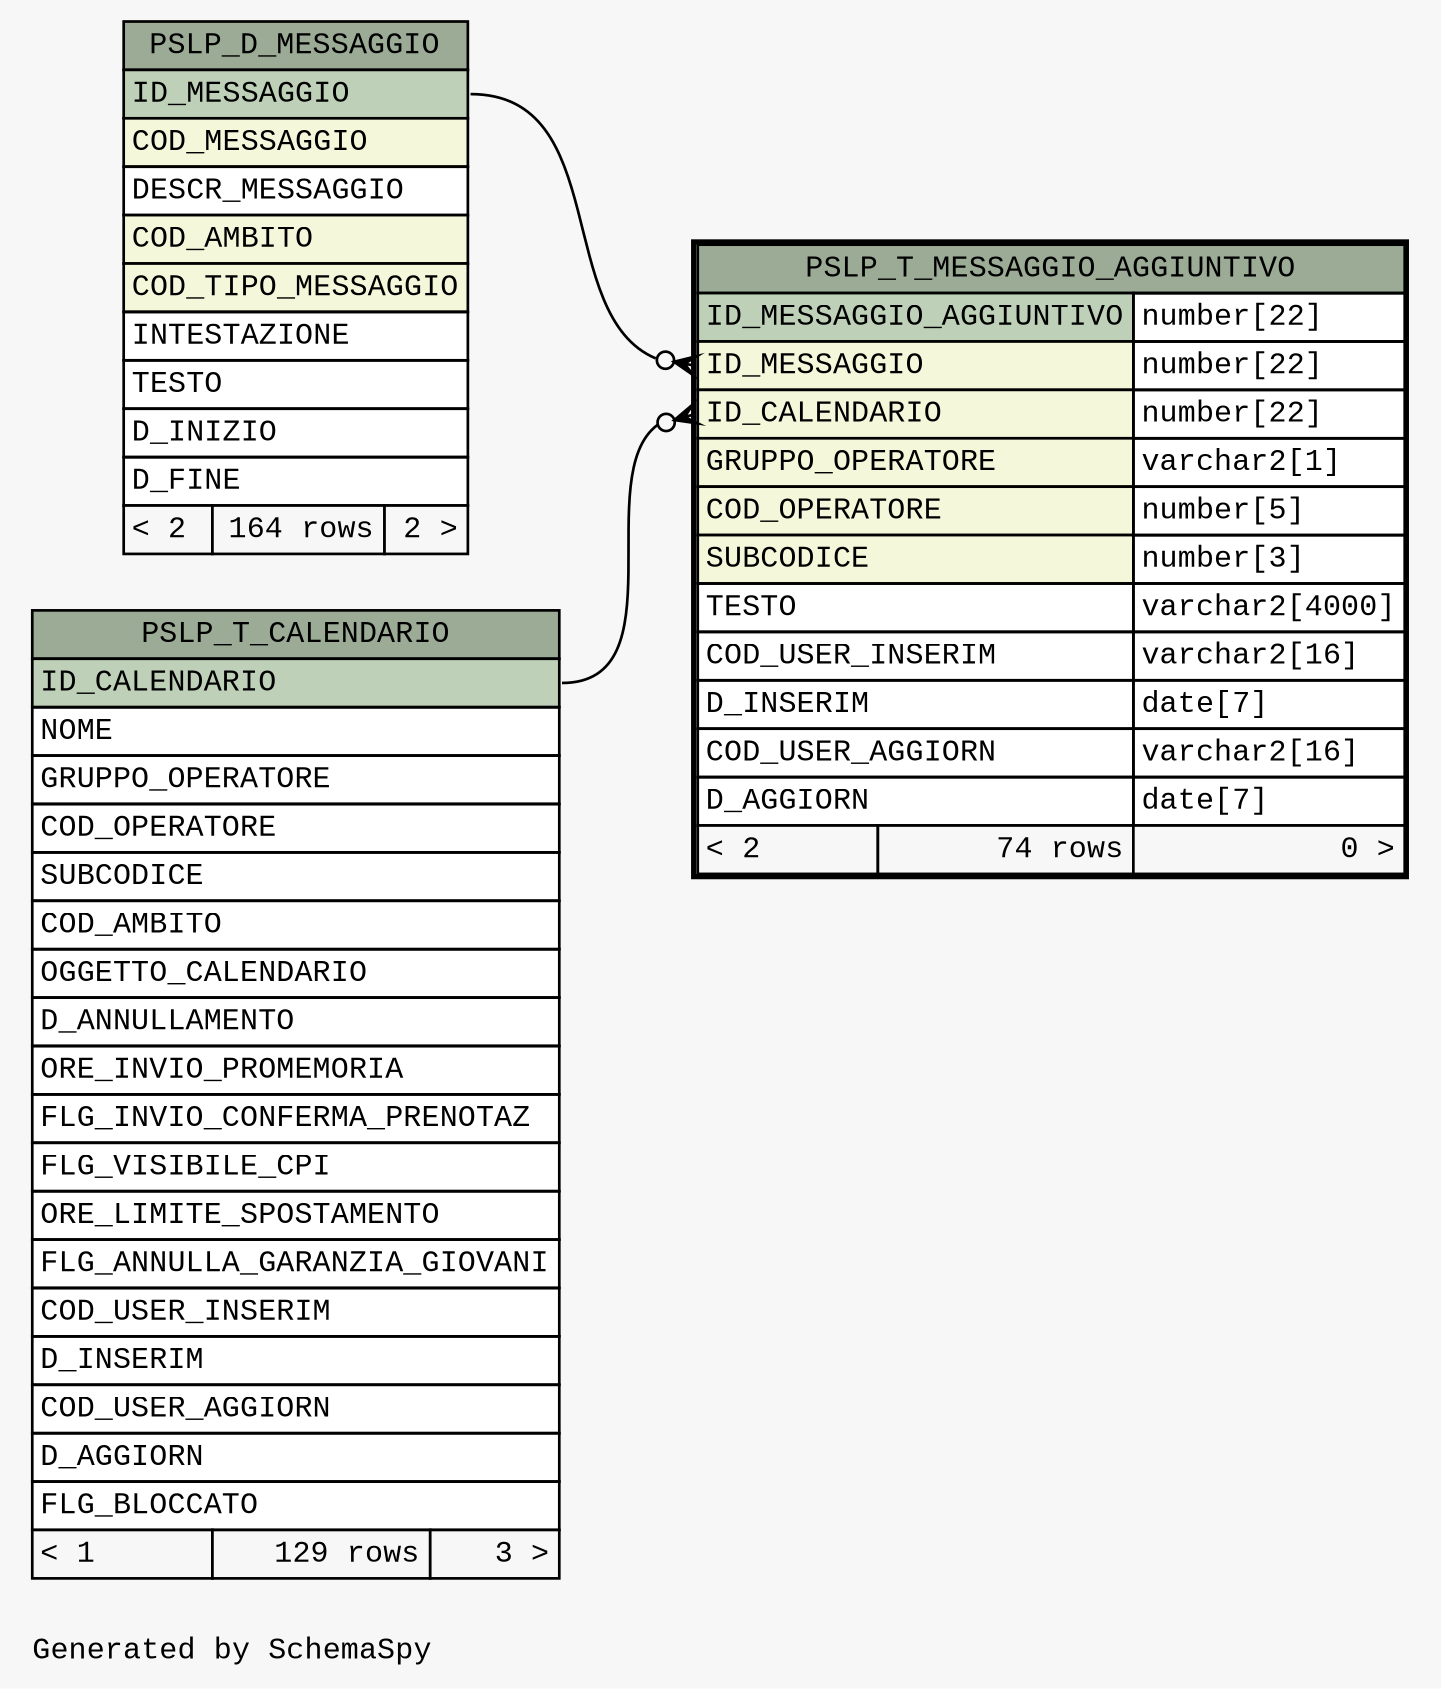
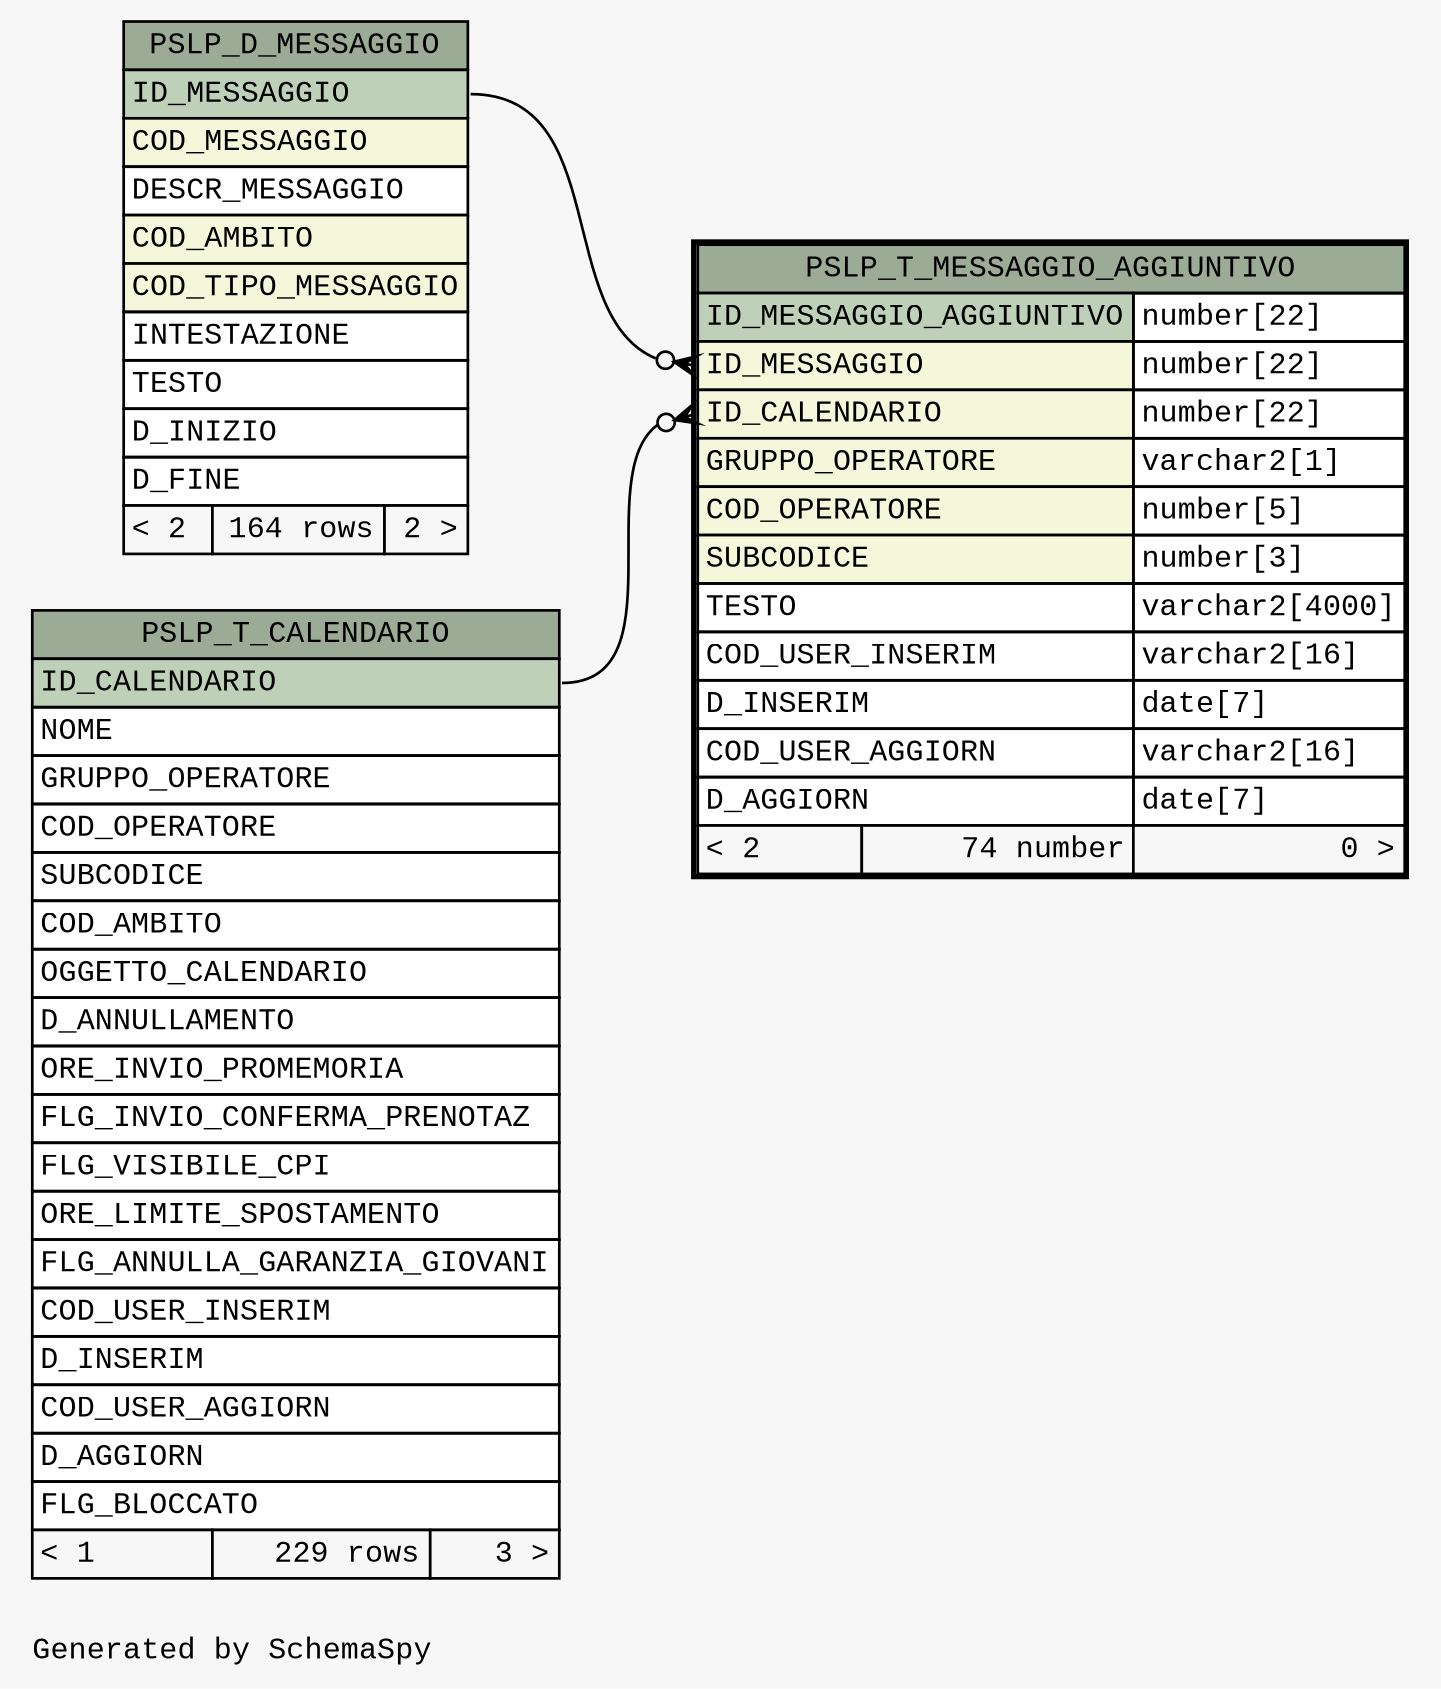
  digraph {
    bgcolor="#f7f7f7"
    fontname="Liberation Mono"
    fontsize=11
    label="\nGenerated by SchemaSpy"
    labeljust=l
    nodesep=0.18
    rankdir=RL
    ranksep=0.46
    node [fontname="Liberation Mono" fontsize=11 shape=plaintext]
    edge [arrowhead=none arrowsize=0.8 arrowtail=crowodot dir=back fontname="Liberation Mono"]
-   n1 [label=<     <TABLE BORDER="2" CELLBORDER="1" CELLSPACING="0" BGCOLOR="#ffffff">       <TR><TD COLSPAN="3" BGCOLOR="#9bab96" ALIGN="CENTER">PSLP_T_MESSAGGIO_AGGIUNTIVO</TD></TR>       <TR><TD PORT="ID_MESSAGGIO_AGGIUNTIVO" COLSPAN="2" BGCOLOR="#bed1b8" ALIGN="LEFT">ID_MESSAGGIO_AGGIUNTIVO</TD><TD PORT="ID_MESSAGGIO_AGGIUNTIVO.type" ALIGN="LEFT">number[22]</TD></TR>       <TR><TD PORT="ID_MESSAGGIO" COLSPAN="2" BGCOLOR="#f4f7da" ALIGN="LEFT">ID_MESSAGGIO</TD><TD PORT="ID_MESSAGGIO.type" ALIGN="LEFT">number[22]</TD></TR>       <TR><TD PORT="ID_CALENDARIO" COLSPAN="2" BGCOLOR="#f4f7da" ALIGN="LEFT">ID_CALENDARIO</TD><TD PORT="ID_CALENDARIO.type" ALIGN="LEFT">number[22]</TD></TR>       <TR><TD PORT="GRUPPO_OPERATORE" COLSPAN="2" BGCOLOR="#f4f7da" ALIGN="LEFT">GRUPPO_OPERATORE</TD><TD PORT="GRUPPO_OPERATORE.type" ALIGN="LEFT">varchar2[1]</TD></TR>       <TR><TD PORT="COD_OPERATORE" COLSPAN="2" BGCOLOR="#f4f7da" ALIGN="LEFT">COD_OPERATORE</TD><TD PORT="COD_OPERATORE.type" ALIGN="LEFT">number[5]</TD></TR>       <TR><TD PORT="SUBCODICE" COLSPAN="2" BGCOLOR="#f4f7da" ALIGN="LEFT">SUBCODICE</TD><TD PORT="SUBCODICE.type" ALIGN="LEFT">number[3]</TD></TR>       <TR><TD PORT="TESTO" COLSPAN="2" ALIGN="LEFT">TESTO</TD><TD PORT="TESTO.type" ALIGN="LEFT">varchar2[4000]</TD></TR>       <TR><TD PORT="COD_USER_INSERIM" COLSPAN="2" ALIGN="LEFT">COD_USER_INSERIM</TD><TD PORT="COD_USER_INSERIM.type" ALIGN="LEFT">varchar2[16]</TD></TR>       <TR><TD PORT="D_INSERIM" COLSPAN="2" ALIGN="LEFT">D_INSERIM</TD><TD PORT="D_INSERIM.type" ALIGN="LEFT">date[7]</TD></TR>       <TR><TD PORT="COD_USER_AGGIORN" COLSPAN="2" ALIGN="LEFT">COD_USER_AGGIORN</TD><TD PORT="COD_USER_AGGIORN.type" ALIGN="LEFT">varchar2[16]</TD></TR>       <TR><TD PORT="D_AGGIORN" COLSPAN="2" ALIGN="LEFT">D_AGGIORN</TD><TD PORT="D_AGGIORN.type" ALIGN="LEFT">date[7]</TD></TR>       <TR><TD ALIGN="LEFT" BGCOLOR="#f7f7f7">&lt; 2</TD><TD ALIGN="RIGHT" BGCOLOR="#f7f7f7">74 rows</TD><TD ALIGN="RIGHT" BGCOLOR="#f7f7f7">0 &gt;</TD></TR>     </TABLE>>]
-   n2 [label=<     <TABLE BORDER="0" CELLBORDER="1" CELLSPACING="0" BGCOLOR="#ffffff">       <TR><TD COLSPAN="3" BGCOLOR="#9bab96" ALIGN="CENTER">PSLP_T_CALENDARIO</TD></TR>       <TR><TD PORT="ID_CALENDARIO" COLSPAN="3" BGCOLOR="#bed1b8" ALIGN="LEFT">ID_CALENDARIO</TD></TR>       <TR><TD PORT="NOME" COLSPAN="3" ALIGN="LEFT">NOME</TD></TR>       <TR><TD PORT="GRUPPO_OPERATORE" COLSPAN="3" ALIGN="LEFT">GRUPPO_OPERATORE</TD></TR>       <TR><TD PORT="COD_OPERATORE" COLSPAN="3" ALIGN="LEFT">COD_OPERATORE</TD></TR>       <TR><TD PORT="SUBCODICE" COLSPAN="3" ALIGN="LEFT">SUBCODICE</TD></TR>       <TR><TD PORT="COD_AMBITO" COLSPAN="3" ALIGN="LEFT">COD_AMBITO</TD></TR>       <TR><TD PORT="OGGETTO_CALENDARIO" COLSPAN="3" ALIGN="LEFT">OGGETTO_CALENDARIO</TD></TR>       <TR><TD PORT="D_ANNULLAMENTO" COLSPAN="3" ALIGN="LEFT">D_ANNULLAMENTO</TD></TR>       <TR><TD PORT="ORE_INVIO_PROMEMORIA" COLSPAN="3" ALIGN="LEFT">ORE_INVIO_PROMEMORIA</TD></TR>       <TR><TD PORT="FLG_INVIO_CONFERMA_PRENOTAZ" COLSPAN="3" ALIGN="LEFT">FLG_INVIO_CONFERMA_PRENOTAZ</TD></TR>       <TR><TD PORT="FLG_VISIBILE_CPI" COLSPAN="3" ALIGN="LEFT">FLG_VISIBILE_CPI</TD></TR>       <TR><TD PORT="ORE_LIMITE_SPOSTAMENTO" COLSPAN="3" ALIGN="LEFT">ORE_LIMITE_SPOSTAMENTO</TD></TR>       <TR><TD PORT="FLG_ANNULLA_GARANZIA_GIOVANI" COLSPAN="3" ALIGN="LEFT">FLG_ANNULLA_GARANZIA_GIOVANI</TD></TR>       <TR><TD PORT="COD_USER_INSERIM" COLSPAN="3" ALIGN="LEFT">COD_USER_INSERIM</TD></TR>       <TR><TD PORT="D_INSERIM" COLSPAN="3" ALIGN="LEFT">D_INSERIM</TD></TR>       <TR><TD PORT="COD_USER_AGGIORN" COLSPAN="3" ALIGN="LEFT">COD_USER_AGGIORN</TD></TR>       <TR><TD PORT="D_AGGIORN" COLSPAN="3" ALIGN="LEFT">D_AGGIORN</TD></TR>       <TR><TD PORT="FLG_BLOCCATO" COLSPAN="3" ALIGN="LEFT">FLG_BLOCCATO</TD></TR>       <TR><TD ALIGN="LEFT" BGCOLOR="#f7f7f7">&lt; 1</TD><TD ALIGN="RIGHT" BGCOLOR="#f7f7f7">129 rows</TD><TD ALIGN="RIGHT" BGCOLOR="#f7f7f7">3 &gt;</TD></TR>     </TABLE>>]
+   n1 [label=<     <TABLE BORDER="2" CELLBORDER="1" CELLSPACING="0" BGCOLOR="#ffffff">       <TR><TD COLSPAN="3" BGCOLOR="#9bab96" ALIGN="CENTER">PSLP_T_MESSAGGIO_AGGIUNTIVO</TD></TR>       <TR><TD PORT="ID_MESSAGGIO_AGGIUNTIVO" COLSPAN="2" BGCOLOR="#bed1b8" ALIGN="LEFT">ID_MESSAGGIO_AGGIUNTIVO</TD><TD PORT="ID_MESSAGGIO_AGGIUNTIVO.type" ALIGN="LEFT">number[22]</TD></TR>       <TR><TD PORT="ID_MESSAGGIO" COLSPAN="2" BGCOLOR="#f4f7da" ALIGN="LEFT">ID_MESSAGGIO</TD><TD PORT="ID_MESSAGGIO.type" ALIGN="LEFT">number[22]</TD></TR>       <TR><TD PORT="ID_CALENDARIO" COLSPAN="2" BGCOLOR="#f4f7da" ALIGN="LEFT">ID_CALENDARIO</TD><TD PORT="ID_CALENDARIO.type" ALIGN="LEFT">number[22]</TD></TR>       <TR><TD PORT="GRUPPO_OPERATORE" COLSPAN="2" BGCOLOR="#f4f7da" ALIGN="LEFT">GRUPPO_OPERATORE</TD><TD PORT="GRUPPO_OPERATORE.type" ALIGN="LEFT">varchar2[1]</TD></TR>       <TR><TD PORT="COD_OPERATORE" COLSPAN="2" BGCOLOR="#f4f7da" ALIGN="LEFT">COD_OPERATORE</TD><TD PORT="COD_OPERATORE.type" ALIGN="LEFT">number[5]</TD></TR>       <TR><TD PORT="SUBCODICE" COLSPAN="2" BGCOLOR="#f4f7da" ALIGN="LEFT">SUBCODICE</TD><TD PORT="SUBCODICE.type" ALIGN="LEFT">number[3]</TD></TR>       <TR><TD PORT="TESTO" COLSPAN="2" ALIGN="LEFT">TESTO</TD><TD PORT="TESTO.type" ALIGN="LEFT">varchar2[4000]</TD></TR>       <TR><TD PORT="COD_USER_INSERIM" COLSPAN="2" ALIGN="LEFT">COD_USER_INSERIM</TD><TD PORT="COD_USER_INSERIM.type" ALIGN="LEFT">varchar2[16]</TD></TR>       <TR><TD PORT="D_INSERIM" COLSPAN="2" ALIGN="LEFT">D_INSERIM</TD><TD PORT="D_INSERIM.type" ALIGN="LEFT">date[7]</TD></TR>       <TR><TD PORT="COD_USER_AGGIORN" COLSPAN="2" ALIGN="LEFT">COD_USER_AGGIORN</TD><TD PORT="COD_USER_AGGIORN.type" ALIGN="LEFT">varchar2[16]</TD></TR>       <TR><TD PORT="D_AGGIORN" COLSPAN="2" ALIGN="LEFT">D_AGGIORN</TD><TD PORT="D_AGGIORN.type" ALIGN="LEFT">date[7]</TD></TR>       <TR><TD ALIGN="LEFT" BGCOLOR="#f7f7f7">&lt; 2</TD><TD ALIGN="RIGHT" BGCOLOR="#f7f7f7">74 number</TD><TD ALIGN="RIGHT" BGCOLOR="#f7f7f7">0 &gt;</TD></TR>     </TABLE>>]
+   n2 [label=<     <TABLE BORDER="0" CELLBORDER="1" CELLSPACING="0" BGCOLOR="#ffffff">       <TR><TD COLSPAN="3" BGCOLOR="#9bab96" ALIGN="CENTER">PSLP_T_CALENDARIO</TD></TR>       <TR><TD PORT="ID_CALENDARIO" COLSPAN="3" BGCOLOR="#bed1b8" ALIGN="LEFT">ID_CALENDARIO</TD></TR>       <TR><TD PORT="NOME" COLSPAN="3" ALIGN="LEFT">NOME</TD></TR>       <TR><TD PORT="GRUPPO_OPERATORE" COLSPAN="3" ALIGN="LEFT">GRUPPO_OPERATORE</TD></TR>       <TR><TD PORT="COD_OPERATORE" COLSPAN="3" ALIGN="LEFT">COD_OPERATORE</TD></TR>       <TR><TD PORT="SUBCODICE" COLSPAN="3" ALIGN="LEFT">SUBCODICE</TD></TR>       <TR><TD PORT="COD_AMBITO" COLSPAN="3" ALIGN="LEFT">COD_AMBITO</TD></TR>       <TR><TD PORT="OGGETTO_CALENDARIO" COLSPAN="3" ALIGN="LEFT">OGGETTO_CALENDARIO</TD></TR>       <TR><TD PORT="D_ANNULLAMENTO" COLSPAN="3" ALIGN="LEFT">D_ANNULLAMENTO</TD></TR>       <TR><TD PORT="ORE_INVIO_PROMEMORIA" COLSPAN="3" ALIGN="LEFT">ORE_INVIO_PROMEMORIA</TD></TR>       <TR><TD PORT="FLG_INVIO_CONFERMA_PRENOTAZ" COLSPAN="3" ALIGN="LEFT">FLG_INVIO_CONFERMA_PRENOTAZ</TD></TR>       <TR><TD PORT="FLG_VISIBILE_CPI" COLSPAN="3" ALIGN="LEFT">FLG_VISIBILE_CPI</TD></TR>       <TR><TD PORT="ORE_LIMITE_SPOSTAMENTO" COLSPAN="3" ALIGN="LEFT">ORE_LIMITE_SPOSTAMENTO</TD></TR>       <TR><TD PORT="FLG_ANNULLA_GARANZIA_GIOVANI" COLSPAN="3" ALIGN="LEFT">FLG_ANNULLA_GARANZIA_GIOVANI</TD></TR>       <TR><TD PORT="COD_USER_INSERIM" COLSPAN="3" ALIGN="LEFT">COD_USER_INSERIM</TD></TR>       <TR><TD PORT="D_INSERIM" COLSPAN="3" ALIGN="LEFT">D_INSERIM</TD></TR>       <TR><TD PORT="COD_USER_AGGIORN" COLSPAN="3" ALIGN="LEFT">COD_USER_AGGIORN</TD></TR>       <TR><TD PORT="D_AGGIORN" COLSPAN="3" ALIGN="LEFT">D_AGGIORN</TD></TR>       <TR><TD PORT="FLG_BLOCCATO" COLSPAN="3" ALIGN="LEFT">FLG_BLOCCATO</TD></TR>       <TR><TD ALIGN="LEFT" BGCOLOR="#f7f7f7">&lt; 1</TD><TD ALIGN="RIGHT" BGCOLOR="#f7f7f7">229 rows</TD><TD ALIGN="RIGHT" BGCOLOR="#f7f7f7">3 &gt;</TD></TR>     </TABLE>>]
    n3 [label=<     <TABLE BORDER="0" CELLBORDER="1" CELLSPACING="0" BGCOLOR="#ffffff">       <TR><TD COLSPAN="3" BGCOLOR="#9bab96" ALIGN="CENTER">PSLP_D_MESSAGGIO</TD></TR>       <TR><TD PORT="ID_MESSAGGIO" COLSPAN="3" BGCOLOR="#bed1b8" ALIGN="LEFT">ID_MESSAGGIO</TD></TR>       <TR><TD PORT="COD_MESSAGGIO" COLSPAN="3" BGCOLOR="#f4f7da" ALIGN="LEFT">COD_MESSAGGIO</TD></TR>       <TR><TD PORT="DESCR_MESSAGGIO" COLSPAN="3" ALIGN="LEFT">DESCR_MESSAGGIO</TD></TR>       <TR><TD PORT="COD_AMBITO" COLSPAN="3" BGCOLOR="#f4f7da" ALIGN="LEFT">COD_AMBITO</TD></TR>       <TR><TD PORT="COD_TIPO_MESSAGGIO" COLSPAN="3" BGCOLOR="#f4f7da" ALIGN="LEFT">COD_TIPO_MESSAGGIO</TD></TR>       <TR><TD PORT="INTESTAZIONE" COLSPAN="3" ALIGN="LEFT">INTESTAZIONE</TD></TR>       <TR><TD PORT="TESTO" COLSPAN="3" ALIGN="LEFT">TESTO</TD></TR>       <TR><TD PORT="D_INIZIO" COLSPAN="3" ALIGN="LEFT">D_INIZIO</TD></TR>       <TR><TD PORT="D_FINE" COLSPAN="3" ALIGN="LEFT">D_FINE</TD></TR>       <TR><TD ALIGN="LEFT" BGCOLOR="#f7f7f7">&lt; 2</TD><TD ALIGN="RIGHT" BGCOLOR="#f7f7f7">164 rows</TD><TD ALIGN="RIGHT" BGCOLOR="#f7f7f7">2 &gt;</TD></TR>     </TABLE>>]
    n1 -> n2 [headport="ID_CALENDARIO:e" tailport="ID_CALENDARIO:w"]
    n1 -> n3 [headport="ID_MESSAGGIO:e" tailport="ID_MESSAGGIO:w"]
  }
